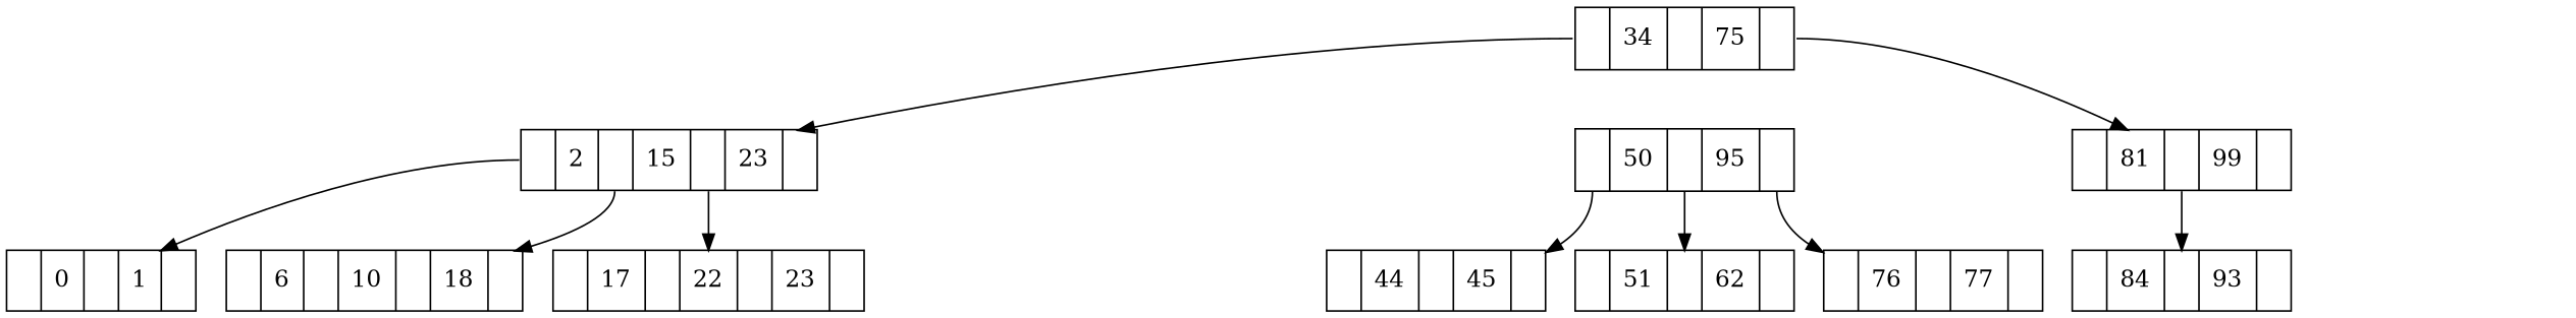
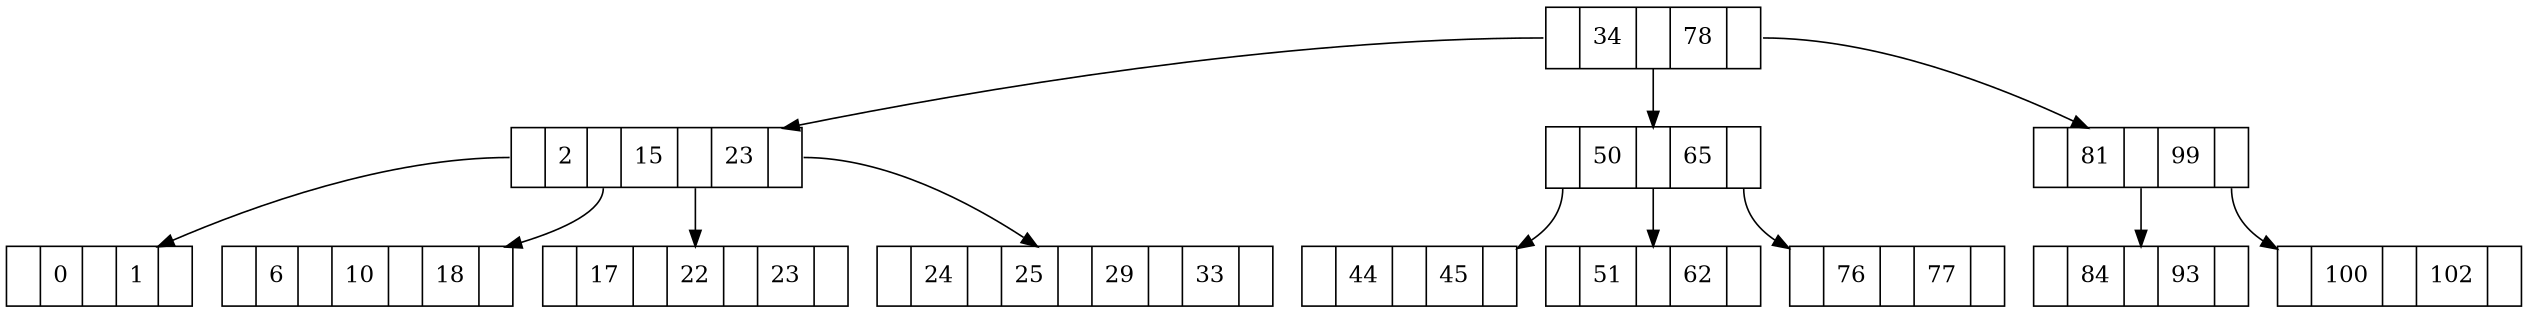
  digraph {
    node [shape=record]
    edge [tailport=f2]
-   n1 [label="<f0> | <f1> 34 | <f2> | <f3> 75 | <f4> "]
+   n1 [label="<f0> | <f1> 34 | <f2> | <f3> 78 | <f4> "]
    n2 [label="<f0> | <f1> 2 | <f2> | <f3> 15 | <f4> | <f5> 23 | <f6> "]
-   n3 [label="<f0> | <f1> 50 | <f2> | <f3> 95 | <f4> "]
+   n3 [label="<f0> | <f1> 50 | <f2> | <f3> 65 | <f4> "]
    n4 [label="<f0> | <f1> 81 | <f2> | <f3> 99 | <f4> "]
    n5 [label="<f0> | <f1> 0 | <f2> | <f3> 1 | <f4> "]
    n6 [label="<f0> | <f1> 6 | <f2> | <f3> 10 | <f4> | <f5> 18 | <f6> "]
    n7 [label="<f0> | <f1> 17 | <f2> | <f3> 22 | <f4> | <f5> 23 | <f6> "]
+   n8 [label="<f0> | <f1> 24 | <f2> | <f3> 25 | <f4> | <f5> 29 | <f6> | <f7> 33 | <f8> "]
    n9 [label="<f0> | <f1> 44 | <f2> | <f3> 45 | <f4> "]
    n10 [label="<f0> | <f1> 51 | <f2> | <f3> 62 | <f4> "]
    n11 [label="<f0> | <f1> 76 | <f2> | <f3> 77 | <f4> "]
    n12 [label="<f0> | <f1> 84 | <f2> | <f3> 93 | <f4> "]
+   n13 [label="<f0> | <f1> 100 | <f2> | <f3> 102 | <f4> "]
    n1 -> n2 [tailport=f0]
+   n1 -> n3
    n1 -> n4 [tailport=f4]
    n2 -> n5 [tailport=f0]
    n2 -> n6
    n2 -> n7 [tailport=f4]
+   n2 -> n8 [tailport=f6]
    n3 -> n9 [tailport=f0]
    n3 -> n10
    n3 -> n11 [tailport=f4]
    n4 -> n12
+   n4 -> n13 [tailport=f4]
  }
